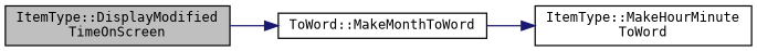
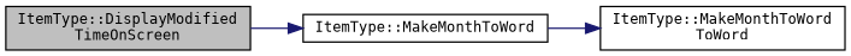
  digraph {
    fontname="DejaVu Sans Mono"
    rankdir=LR
    node [color=black fillcolor=white fontname="DejaVu Sans Mono" fontsize=10 shape=record style=filled]
    edge [color=midnightblue fontname="DejaVu Sans Mono" fontsize=10 labelfontname=Helvetica labelfontsize=10 style=solid]
    n1 [fillcolor=grey75 fontcolor=black height=0.2 label="ItemType::DisplayModified\lTimeOnScreen" width=0.4]
-   n2 [height=0.2 label="ToWord::MakeMonthToWord" width=0.4]
-   n3 [height=0.2 label="ItemType::MakeHourMinute\lToWord" width=0.4]
+   n2 [height=0.2 label="ItemType::MakeMonthToWord" width=0.4]
+   n3 [height=0.2 label="ItemType::MakeMonthToWord\lToWord" width=0.4]
    n1 -> n2
    n2 -> n3
  }
